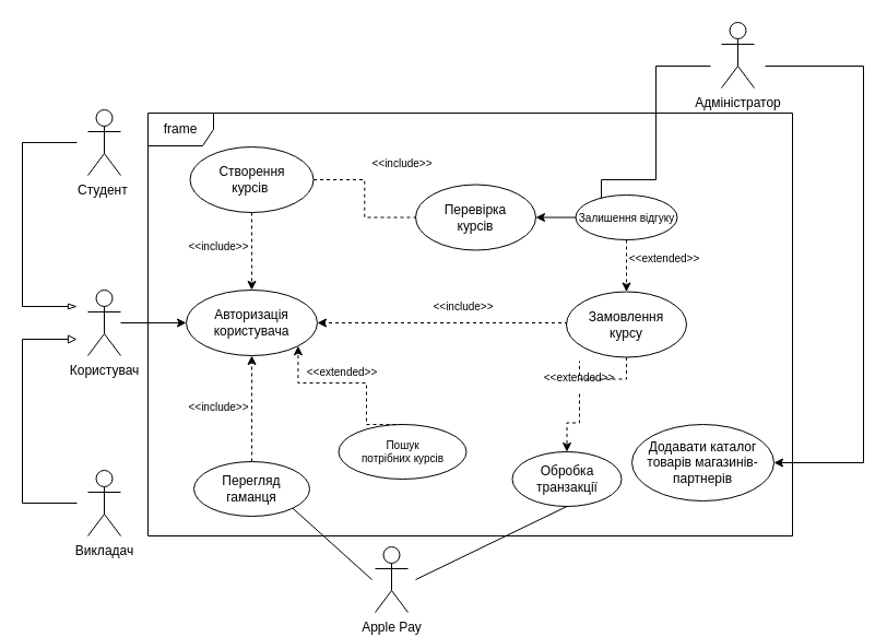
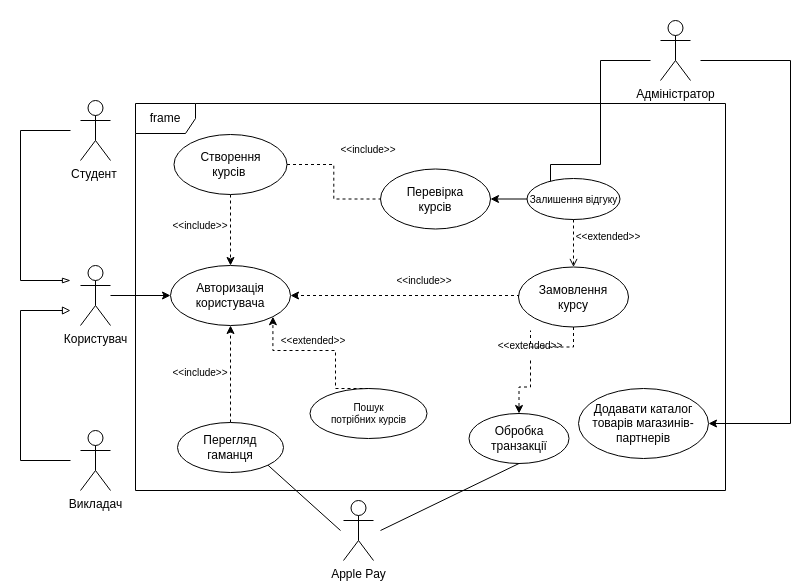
  <mxCell id="0" />
  <mxCell id="1" parent="0" />
  <mxCell id="2" value="frame" style="shape=umlFrame;whiteSpace=wrap;html=1;" parent="1" vertex="1"><mxGeometry x="135" y="103" width="590" height="387" as="geometry" /></mxCell>
  <mxCell id="3" value="Авторизація користувача" style="ellipse;whiteSpace=wrap;html=1;" parent="1" vertex="1"><mxGeometry x="170" y="265" width="120" height="60" as="geometry" /></mxCell>
  <mxCell id="4" style="edgeStyle=orthogonalEdgeStyle;rounded=0;orthogonalLoop=1;jettySize=auto;html=1;exitX=0.5;exitY=1;exitDx=0;exitDy=0;dashed=1;" parent="1" source="6" target="3" edge="1"><mxGeometry relative="1" as="geometry" /></mxCell>
  <mxCell id="5" style="edgeStyle=orthogonalEdgeStyle;rounded=0;orthogonalLoop=1;jettySize=auto;html=1;exitX=1;exitY=0.5;exitDx=0;exitDy=0;entryX=0;entryY=0.5;entryDx=0;entryDy=0;dashed=1;fontSize=10;endArrow=none;" parent="1" source="6" target="10" edge="1"><mxGeometry relative="1" as="geometry" /></mxCell>
  <mxCell id="6" value="Створення&lt;br&gt;курсів&amp;nbsp;" style="ellipse;whiteSpace=wrap;html=1;" parent="1" vertex="1"><mxGeometry x="173.5" y="134" width="113" height="60" as="geometry" /></mxCell>
  <mxCell id="7" style="edgeStyle=orthogonalEdgeStyle;rounded=0;orthogonalLoop=1;jettySize=auto;html=1;endArrow=block;endFill=0;" parent="1" edge="1"><mxGeometry relative="1" as="geometry"><mxPoint x="70" y="460" as="sourcePoint" /><mxPoint x="70" y="310" as="targetPoint" /><Array as="points"><mxPoint x="70" y="460" /><mxPoint x="20" y="460" /><mxPoint x="20" y="310" /></Array></mxGeometry></mxCell>
  <mxCell id="8" value="Викладач" style="shape=umlActor;verticalLabelPosition=bottom;verticalAlign=top;html=1;" parent="1" vertex="1"><mxGeometry x="80" y="430" width="30" height="60" as="geometry" /></mxCell>
  <mxCell id="9" value="Користувач" style="shape=umlActor;verticalLabelPosition=bottom;verticalAlign=top;html=1;" parent="1" vertex="1"><mxGeometry x="80" y="265" width="30" height="60" as="geometry" /></mxCell>
  <mxCell id="10" value="Перевірка &lt;br&gt;курсів" style="ellipse;whiteSpace=wrap;html=1;" parent="1" vertex="1"><mxGeometry x="380" y="168.5" width="110" height="60" as="geometry" /></mxCell>
  <mxCell id="11" style="edgeStyle=orthogonalEdgeStyle;rounded=0;orthogonalLoop=1;jettySize=auto;html=1;endArrow=blockThin;endFill=0;" parent="1" edge="1"><mxGeometry relative="1" as="geometry"><mxPoint x="70" y="130" as="sourcePoint" /><mxPoint x="70" y="280" as="targetPoint" /><Array as="points"><mxPoint x="20" y="130" /><mxPoint x="20" y="280" /></Array></mxGeometry></mxCell>
  <mxCell id="12" value="Студент&amp;nbsp;" style="shape=umlActor;verticalLabelPosition=bottom;verticalAlign=top;html=1;outlineConnect=0;" parent="1" vertex="1"><mxGeometry x="80" y="100" width="30" height="60" as="geometry" /></mxCell>
  <mxCell id="13" style="edgeStyle=orthogonalEdgeStyle;rounded=0;orthogonalLoop=1;jettySize=auto;html=1;entryX=1;entryY=0.5;entryDx=0;entryDy=0;fontSize=10;" parent="1" target="10" edge="1"><mxGeometry relative="1" as="geometry"><mxPoint x="650" y="60" as="sourcePoint" /><Array as="points"><mxPoint x="600" y="60" /><mxPoint x="600" y="164" /><mxPoint x="550" y="164" /><mxPoint x="550" y="199" /></Array></mxGeometry></mxCell>
  <mxCell id="14" value="Адміністратор" style="shape=umlActor;verticalLabelPosition=bottom;verticalAlign=top;html=1;outlineConnect=0;" parent="1" vertex="1"><mxGeometry x="660" y="20" width="30" height="60" as="geometry" /></mxCell>
  <mxCell id="15" style="edgeStyle=orthogonalEdgeStyle;rounded=0;orthogonalLoop=1;jettySize=auto;html=1;exitX=0.5;exitY=0;exitDx=0;exitDy=0;entryX=0.5;entryY=1;entryDx=0;entryDy=0;dashed=1;fontSize=10;" parent="1" source="16" target="3" edge="1"><mxGeometry relative="1" as="geometry" /></mxCell>
  <mxCell id="16" value="Перегляд&lt;br&gt;гаманця" style="ellipse;whiteSpace=wrap;html=1;" parent="1" vertex="1"><mxGeometry x="177" y="422" width="106" height="50" as="geometry" /></mxCell>
  <mxCell id="17" style="edgeStyle=orthogonalEdgeStyle;rounded=0;orthogonalLoop=1;jettySize=auto;html=1;exitX=0.5;exitY=1;exitDx=0;exitDy=0;entryX=0.5;entryY=0;entryDx=0;entryDy=0;dashed=1;fontSize=10;startArrow=none;" parent="1" source="37" target="19" edge="1"><mxGeometry relative="1" as="geometry" /></mxCell>
  <mxCell id="18" value="Замовлення &lt;br&gt;курсу" style="ellipse;whiteSpace=wrap;html=1;" parent="1" vertex="1"><mxGeometry x="518" y="266.5" width="110" height="60" as="geometry" /></mxCell>
  <mxCell id="19" value="Обробка транзакції" style="ellipse;whiteSpace=wrap;html=1;" parent="1" vertex="1"><mxGeometry x="468.5" y="413" width="100" height="50" as="geometry" /></mxCell>
  <mxCell id="20" value="Додавати каталог товарів магазинів-партнерів" style="ellipse;whiteSpace=wrap;html=1;" parent="1" vertex="1"><mxGeometry x="578" y="388" width="130" height="70" as="geometry" /></mxCell>
  <mxCell id="21" value="" style="endArrow=classic;html=1;rounded=0;entryX=0;entryY=0.5;entryDx=0;entryDy=0;" parent="1" target="3" edge="1"><mxGeometry width="50" height="50" relative="1" as="geometry"><mxPoint x="110" y="295" as="sourcePoint" /><mxPoint x="160" y="250" as="targetPoint" /></mxGeometry></mxCell>
  <mxCell id="22" value="&amp;lt;&amp;lt;include&amp;gt;&amp;gt;" style="text;html=1;strokeColor=none;fillColor=none;align=center;verticalAlign=middle;whiteSpace=wrap;rounded=0;fontSize=10;" parent="1" vertex="1"><mxGeometry x="170" y="210" width="60" height="30" as="geometry" /></mxCell>
  <mxCell id="23" value="&amp;lt;&amp;lt;include&amp;gt;&amp;gt;" style="text;html=1;strokeColor=none;fillColor=none;align=center;verticalAlign=middle;whiteSpace=wrap;rounded=0;fontSize=10;" parent="1" vertex="1"><mxGeometry x="170" y="356.5" width="60" height="30" as="geometry" /></mxCell>
  <mxCell id="24" value="&amp;lt;&amp;lt;include&amp;gt;&amp;gt;" style="text;html=1;strokeColor=none;fillColor=none;align=center;verticalAlign=middle;whiteSpace=wrap;rounded=0;fontSize=10;" parent="1" vertex="1"><mxGeometry x="338" y="134" width="60" height="30" as="geometry" /></mxCell>
  <mxCell id="25" value="Залишення відгуку" style="ellipse;whiteSpace=wrap;html=1;fontSize=10;" parent="1" vertex="1"><mxGeometry x="526.5" y="178" width="93" height="41" as="geometry" /></mxCell>
  <mxCell id="26" value="Пошук &lt;br&gt;потрібних курсів" style="ellipse;whiteSpace=wrap;html=1;fontSize=10;" parent="1" vertex="1"><mxGeometry x="309.5" y="388" width="117" height="50" as="geometry" /></mxCell>
- <mxCell id="27" style="edgeStyle=orthogonalEdgeStyle;rounded=0;orthogonalLoop=1;jettySize=auto;html=1;exitX=0.5;exitY=1;exitDx=0;exitDy=0;dashed=1;entryX=0.5;entryY=0;entryDx=0;entryDy=0;" parent="1" source="25" target="18" edge="1"><mxGeometry relative="1" as="geometry"><mxPoint x="500" y="255.5" as="sourcePoint" /><mxPoint x="500" y="326.5" as="targetPoint" /></mxGeometry></mxCell>
+ <mxCell id="27" style="edgeStyle=orthogonalEdgeStyle;rounded=0;orthogonalLoop=1;jettySize=auto;html=1;exitX=0.5;exitY=1;exitDx=0;exitDy=0;dashed=1;entryX=0.5;entryY=0;entryDx=0;entryDy=0;endArrow=open;" parent="1" source="25" target="18" edge="1"><mxGeometry relative="1" as="geometry"><mxPoint x="500" y="255.5" as="sourcePoint" /><mxPoint x="500" y="326.5" as="targetPoint" /></mxGeometry></mxCell>
  <mxCell id="28" style="edgeStyle=orthogonalEdgeStyle;rounded=0;orthogonalLoop=1;jettySize=auto;html=1;exitX=0.5;exitY=0;exitDx=0;exitDy=0;dashed=1;entryX=1;entryY=1;entryDx=0;entryDy=0;" parent="1" source="26" target="3" edge="1"><mxGeometry relative="1" as="geometry"><mxPoint x="450" y="351.5" as="sourcePoint" /><mxPoint x="419" y="325" as="targetPoint" /><Array as="points"><mxPoint x="335" y="350" /><mxPoint x="273" y="350" /></Array></mxGeometry></mxCell>
  <mxCell id="29" value="&amp;lt;&amp;lt;extended&amp;gt;&amp;gt;" style="text;html=1;strokeColor=none;fillColor=none;align=center;verticalAlign=middle;whiteSpace=wrap;rounded=0;fontSize=10;" parent="1" vertex="1"><mxGeometry x="283" y="325" width="60" height="30" as="geometry" /></mxCell>
  <mxCell id="30" value="&amp;lt;&amp;lt;extended&amp;gt;&amp;gt;" style="text;html=1;strokeColor=none;fillColor=none;align=center;verticalAlign=middle;whiteSpace=wrap;rounded=0;fontSize=10;" parent="1" vertex="1"><mxGeometry x="578" y="221" width="60" height="30" as="geometry" /></mxCell>
  <mxCell id="31" style="edgeStyle=orthogonalEdgeStyle;rounded=0;orthogonalLoop=1;jettySize=auto;html=1;dashed=1;fontSize=10;exitX=0;exitY=0.5;exitDx=0;exitDy=0;entryX=1;entryY=0.5;entryDx=0;entryDy=0;" parent="1" source="18" target="3" edge="1"><mxGeometry relative="1" as="geometry"><mxPoint x="369" y="305" as="sourcePoint" /><mxPoint x="479" y="295" as="targetPoint" /><Array as="points"><mxPoint x="518" y="295" /></Array></mxGeometry></mxCell>
  <mxCell id="32" value="&amp;lt;&amp;lt;include&amp;gt;&amp;gt;" style="text;html=1;strokeColor=none;fillColor=none;align=center;verticalAlign=middle;whiteSpace=wrap;rounded=0;fontSize=10;" parent="1" vertex="1"><mxGeometry x="393.5" y="265" width="60" height="30" as="geometry" /></mxCell>
  <mxCell id="33" value="Apple Pay" style="shape=umlActor;verticalLabelPosition=bottom;verticalAlign=top;html=1;outlineConnect=0;" parent="1" vertex="1"><mxGeometry x="343" y="500" width="30" height="60" as="geometry" /></mxCell>
  <mxCell id="34" value="" style="endArrow=none;html=1;rounded=0;entryX=0.5;entryY=1;entryDx=0;entryDy=0;" parent="1" target="19" edge="1"><mxGeometry width="50" height="50" relative="1" as="geometry"><mxPoint x="380" y="530" as="sourcePoint" /><mxPoint x="560" y="460" as="targetPoint" /></mxGeometry></mxCell>
  <mxCell id="35" value="" style="endArrow=none;html=1;rounded=0;exitX=1;exitY=1;exitDx=0;exitDy=0;" parent="1" source="16" edge="1"><mxGeometry width="50" height="50" relative="1" as="geometry"><mxPoint x="420" y="590" as="sourcePoint" /><mxPoint x="340" y="530" as="targetPoint" /></mxGeometry></mxCell>
  <mxCell id="36" style="edgeStyle=orthogonalEdgeStyle;rounded=0;orthogonalLoop=1;jettySize=auto;html=1;entryX=1;entryY=0.5;entryDx=0;entryDy=0;fontSize=10;" parent="1" target="20" edge="1"><mxGeometry relative="1" as="geometry"><mxPoint x="700" y="60" as="sourcePoint" /><Array as="points"><mxPoint x="790" y="60" /><mxPoint x="790" y="423" /></Array><mxPoint x="533" y="174" as="targetPoint" /></mxGeometry></mxCell>
  <mxCell id="37" value="&amp;lt;&amp;lt;extended&amp;gt;&amp;gt;" style="text;html=1;strokeColor=none;fillColor=none;align=center;verticalAlign=middle;whiteSpace=wrap;rounded=0;fontSize=10;" parent="1" vertex="1"><mxGeometry x="500" y="330" width="60" height="30" as="geometry" /></mxCell>
  <mxCell id="38" value="" style="edgeStyle=orthogonalEdgeStyle;rounded=0;orthogonalLoop=1;jettySize=auto;html=1;exitX=0.5;exitY=1;exitDx=0;exitDy=0;entryX=0.5;entryY=0;entryDx=0;entryDy=0;dashed=1;fontSize=10;endArrow=none;" edge="1" parent="1" source="18" target="37"><mxGeometry relative="1" as="geometry"><mxPoint x="573" y="326.5" as="sourcePoint" /><mxPoint x="503.5" y="388" as="targetPoint" /></mxGeometry></mxCell>
